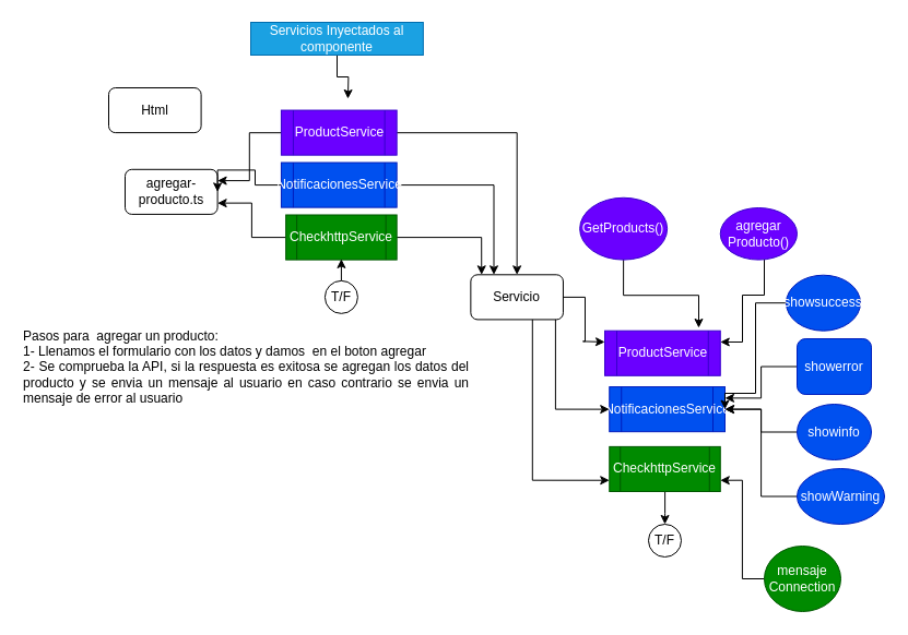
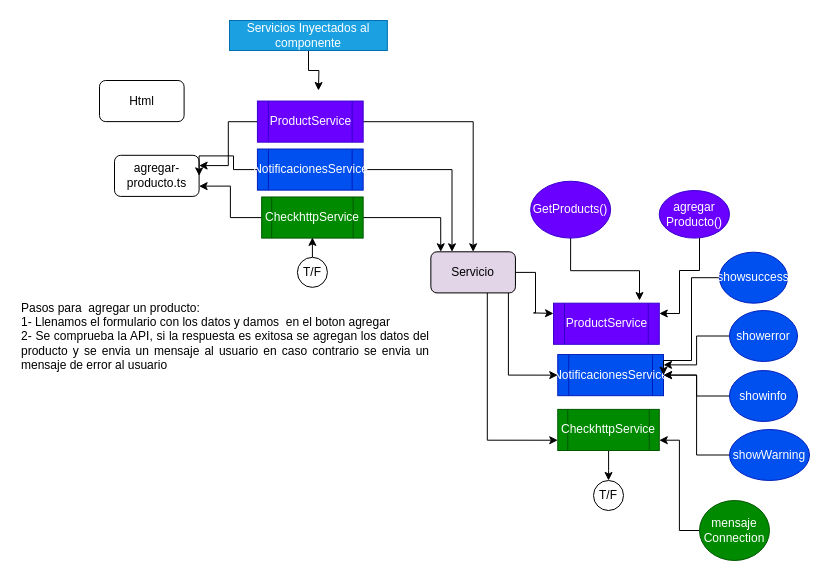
  <mxCell id="0" />
  <mxCell id="1" parent="0" />
- <mxCell id="2" value="Servicio" style="rounded=1;whiteSpace=wrap;html=1;" parent="1" vertex="1"><mxGeometry x="430.35" y="251.296" width="84.6" height="41.111" as="geometry" /></mxCell>
+ <mxCell id="2" value="Servicio" style="rounded=1;whiteSpace=wrap;html=1;fillColor=#e1d5e7;" parent="1" vertex="1"><mxGeometry x="430.35" y="251.296" width="84.6" height="41.111" as="geometry" /></mxCell>
  <mxCell id="3" value="Html" style="rounded=1;whiteSpace=wrap;html=1;" parent="1" vertex="1"><mxGeometry x="99" y="80" width="84.6" height="41.111" as="geometry" /></mxCell>
  <mxCell id="4" value="agregar-producto.ts" style="rounded=1;whiteSpace=wrap;html=1;" parent="1" vertex="1"><mxGeometry x="114" y="154.815" width="84.6" height="41.111" as="geometry" /></mxCell>
  <mxCell id="5" style="edgeStyle=orthogonalEdgeStyle;rounded=0;orthogonalLoop=1;jettySize=auto;html=1;entryX=1;entryY=0.25;entryDx=0;entryDy=0;" parent="1" source="7" target="4" edge="1"><mxGeometry relative="1" as="geometry" /></mxCell>
  <mxCell id="6" style="edgeStyle=orthogonalEdgeStyle;rounded=0;orthogonalLoop=1;jettySize=auto;html=1;entryX=0.5;entryY=0;entryDx=0;entryDy=0;" parent="1" source="7" target="2" edge="1"><mxGeometry relative="1" as="geometry" /></mxCell>
  <mxCell id="7" value="ProductService" style="shape=process;whiteSpace=wrap;html=1;backgroundOutline=1;fillColor=#6a00ff;fontColor=#ffffff;strokeColor=#3700CC;" parent="1" vertex="1"><mxGeometry x="256.92" y="100.556" width="105.75" height="41.111" as="geometry" /></mxCell>
  <mxCell id="8" style="edgeStyle=orthogonalEdgeStyle;rounded=0;orthogonalLoop=1;jettySize=auto;html=1;entryX=1;entryY=0.5;entryDx=0;entryDy=0;" parent="1" source="10" target="4" edge="1"><mxGeometry relative="1" as="geometry"><Array as="points"><mxPoint x="232.95" y="169.074" /><mxPoint x="232.95" y="155.37" /></Array></mxGeometry></mxCell>
  <mxCell id="9" style="edgeStyle=orthogonalEdgeStyle;rounded=0;orthogonalLoop=1;jettySize=auto;html=1;entryX=0.25;entryY=0;entryDx=0;entryDy=0;" parent="1" source="10" target="2" edge="1"><mxGeometry relative="1" as="geometry" /></mxCell>
  <mxCell id="10" value="NotificacionesService" style="shape=process;whiteSpace=wrap;html=1;backgroundOutline=1;fillColor=#0050ef;fontColor=#ffffff;strokeColor=#001DBC;" parent="1" vertex="1"><mxGeometry x="256.92" y="148.519" width="105.75" height="41.111" as="geometry" /></mxCell>
  <mxCell id="11" style="edgeStyle=orthogonalEdgeStyle;rounded=0;orthogonalLoop=1;jettySize=auto;html=1;entryX=1;entryY=0.75;entryDx=0;entryDy=0;" parent="1" source="13" target="4" edge="1"><mxGeometry relative="1" as="geometry" /></mxCell>
  <mxCell id="12" style="edgeStyle=orthogonalEdgeStyle;rounded=0;orthogonalLoop=1;jettySize=auto;html=1;entryX=0.117;entryY=0;entryDx=0;entryDy=0;entryPerimeter=0;" parent="1" source="13" target="2" edge="1"><mxGeometry relative="1" as="geometry" /></mxCell>
  <mxCell id="13" value="CheckhttpService" style="shape=process;whiteSpace=wrap;html=1;backgroundOutline=1;fillColor=#008a00;fontColor=#ffffff;strokeColor=#005700;" parent="1" vertex="1"><mxGeometry x="261.15" y="196.481" width="101.52" height="41.111" as="geometry" /></mxCell>
  <mxCell id="14" value="ProductService" style="shape=process;whiteSpace=wrap;html=1;backgroundOutline=1;fillColor=#6a00ff;fontColor=#ffffff;strokeColor=#3700CC;" parent="1" vertex="1"><mxGeometry x="553.02" y="302.685" width="105.75" height="41.111" as="geometry" /></mxCell>
  <mxCell id="15" style="edgeStyle=orthogonalEdgeStyle;rounded=0;orthogonalLoop=1;jettySize=auto;html=1;entryX=0;entryY=0.25;entryDx=0;entryDy=0;" parent="1" source="2" target="14" edge="1"><mxGeometry relative="1" as="geometry" /></mxCell>
  <mxCell id="16" value="NotificacionesService" style="shape=process;whiteSpace=wrap;html=1;backgroundOutline=1;fillColor=#0050ef;fontColor=#ffffff;strokeColor=#001DBC;" parent="1" vertex="1"><mxGeometry x="557.25" y="354.074" width="105.75" height="41.111" as="geometry" /></mxCell>
  <mxCell id="17" style="edgeStyle=orthogonalEdgeStyle;rounded=0;orthogonalLoop=1;jettySize=auto;html=1;entryX=0;entryY=0.5;entryDx=0;entryDy=0;" parent="1" source="2" target="16" edge="1"><mxGeometry relative="1" as="geometry"><Array as="points"><mxPoint x="507.9" y="374.63" /></Array></mxGeometry></mxCell>
  <mxCell id="18" value="" style="edgeStyle=orthogonalEdgeStyle;rounded=0;orthogonalLoop=1;jettySize=auto;html=1;" parent="1" source="19" target="21" edge="1"><mxGeometry relative="1" as="geometry" /></mxCell>
  <mxCell id="19" value="CheckhttpService" style="shape=process;whiteSpace=wrap;html=1;backgroundOutline=1;fillColor=#008a00;fontColor=#ffffff;strokeColor=#005700;" parent="1" vertex="1"><mxGeometry x="557.25" y="408.889" width="101.52" height="41.111" as="geometry" /></mxCell>
  <mxCell id="20" style="edgeStyle=orthogonalEdgeStyle;rounded=0;orthogonalLoop=1;jettySize=auto;html=1;entryX=0;entryY=0.75;entryDx=0;entryDy=0;" parent="1" source="2" target="19" edge="1"><mxGeometry relative="1" as="geometry"><Array as="points"><mxPoint x="486.75" y="439.722" /></Array></mxGeometry></mxCell>
  <mxCell id="21" value="T/F" style="ellipse;whiteSpace=wrap;html=1;" parent="1" vertex="1"><mxGeometry x="593.01" y="480" width="30" height="30" as="geometry" /></mxCell>
  <mxCell id="22" value="" style="edgeStyle=orthogonalEdgeStyle;rounded=0;orthogonalLoop=1;jettySize=auto;html=1;" parent="1" source="23" target="13" edge="1"><mxGeometry relative="1" as="geometry" /></mxCell>
  <mxCell id="23" value="T/F" style="ellipse;whiteSpace=wrap;html=1;" parent="1" vertex="1"><mxGeometry x="296.91" y="256.85" width="30" height="30" as="geometry" /></mxCell>
  <mxCell id="24" style="edgeStyle=orthogonalEdgeStyle;rounded=0;orthogonalLoop=1;jettySize=auto;html=1;entryX=0.813;entryY=-0.065;entryDx=0;entryDy=0;entryPerimeter=0;" parent="1" source="25" target="14" edge="1"><mxGeometry relative="1" as="geometry" /></mxCell>
  <mxCell id="25" value="GetProducts()" style="ellipse;whiteSpace=wrap;html=1;fillColor=#6a00ff;fontColor=#ffffff;strokeColor=#3700CC;" parent="1" vertex="1"><mxGeometry x="530.13" y="180.74" width="80" height="56.85" as="geometry" /></mxCell>
  <mxCell id="26" style="edgeStyle=orthogonalEdgeStyle;rounded=0;orthogonalLoop=1;jettySize=auto;html=1;entryX=1;entryY=0.25;entryDx=0;entryDy=0;" parent="1" source="27" target="14" edge="1"><mxGeometry relative="1" as="geometry"><Array as="points"><mxPoint x="699" y="270" /><mxPoint x="679" y="270" /><mxPoint x="679" y="313" /></Array></mxGeometry></mxCell>
  <mxCell id="27" value="agregar&lt;br&gt;Producto()" style="ellipse;whiteSpace=wrap;html=1;fillColor=#6a00ff;fontColor=#ffffff;strokeColor=#3700CC;" parent="1" vertex="1"><mxGeometry x="658.77" y="190" width="70.23" height="47.59" as="geometry" /></mxCell>
  <mxCell id="28" style="edgeStyle=orthogonalEdgeStyle;rounded=0;orthogonalLoop=1;jettySize=auto;html=1;entryX=1;entryY=0.5;entryDx=0;entryDy=0;" parent="1" source="29" target="16" edge="1"><mxGeometry relative="1" as="geometry"><Array as="points"><mxPoint x="691" y="277" /><mxPoint x="691" y="360" /><mxPoint x="663" y="360" /></Array></mxGeometry></mxCell>
  <mxCell id="29" value="showsuccess" style="ellipse;whiteSpace=wrap;html=1;fillColor=#0050ef;fontColor=#ffffff;strokeColor=#001DBC;" parent="1" vertex="1"><mxGeometry x="719" y="251.69" width="68" height="51" as="geometry" /></mxCell>
  <mxCell id="30" style="edgeStyle=orthogonalEdgeStyle;rounded=0;orthogonalLoop=1;jettySize=auto;html=1;entryX=1;entryY=0.25;entryDx=0;entryDy=0;" parent="1" source="31" target="16" edge="1"><mxGeometry relative="1" as="geometry" /></mxCell>
- <mxCell id="31" value="showerror" style="whiteSpace=wrap;html=1;fillColor=#0050ef;fontColor=#ffffff;strokeColor=#001DBC;rounded=1;" parent="1" vertex="1"><mxGeometry x="729" y="310" width="68" height="51" as="geometry" /></mxCell>
+ <mxCell id="31" value="showerror" style="ellipse;whiteSpace=wrap;html=1;fillColor=#0050ef;fontColor=#ffffff;strokeColor=#001DBC;" parent="1" vertex="1"><mxGeometry x="729" y="310" width="68" height="51" as="geometry" /></mxCell>
  <mxCell id="32" style="edgeStyle=orthogonalEdgeStyle;rounded=0;orthogonalLoop=1;jettySize=auto;html=1;entryX=1;entryY=0.5;entryDx=0;entryDy=0;" parent="1" source="33" target="16" edge="1"><mxGeometry relative="1" as="geometry" /></mxCell>
  <mxCell id="33" value="showinfo" style="ellipse;whiteSpace=wrap;html=1;fillColor=#0050ef;fontColor=#ffffff;strokeColor=#001DBC;" parent="1" vertex="1"><mxGeometry x="729" y="370" width="68" height="51" as="geometry" /></mxCell>
  <mxCell id="34" style="edgeStyle=orthogonalEdgeStyle;rounded=0;orthogonalLoop=1;jettySize=auto;html=1;entryX=1;entryY=0.5;entryDx=0;entryDy=0;" parent="1" source="35" target="16" edge="1"><mxGeometry relative="1" as="geometry" /></mxCell>
  <mxCell id="35" value="showWarning" style="ellipse;whiteSpace=wrap;html=1;fillColor=#0050ef;fontColor=#ffffff;strokeColor=#001DBC;" parent="1" vertex="1"><mxGeometry x="729" y="429" width="80" height="51" as="geometry" /></mxCell>
  <mxCell id="36" style="edgeStyle=orthogonalEdgeStyle;rounded=0;orthogonalLoop=1;jettySize=auto;html=1;entryX=1;entryY=0.75;entryDx=0;entryDy=0;" parent="1" source="37" target="19" edge="1"><mxGeometry relative="1" as="geometry" /></mxCell>
  <mxCell id="37" value="mensaje&lt;br&gt;Connection" style="ellipse;whiteSpace=wrap;html=1;fillColor=#008a00;fontColor=#ffffff;strokeColor=#005700;" parent="1" vertex="1"><mxGeometry x="699" y="500" width="70" height="60" as="geometry" /></mxCell>
  <mxCell id="38" value="&lt;div style=&quot;text-align: justify;&quot;&gt;&lt;span style=&quot;background-color: initial;&quot;&gt;Pasos para&amp;nbsp; agregar un producto:&amp;nbsp;&lt;/span&gt;&lt;/div&gt;&lt;div style=&quot;text-align: justify;&quot;&gt;&lt;span style=&quot;background-color: initial;&quot;&gt;1- Llenamos el formulario con los datos y damos&amp;nbsp; en el boton agregar&lt;/span&gt;&lt;/div&gt;&lt;div style=&quot;text-align: justify;&quot;&gt;&lt;span style=&quot;background-color: initial;&quot;&gt;2- Se comprueba la API, si la respuesta es exitosa se agregan los datos del producto y se envia un mensaje al usuario en caso contrario se envia un mensaje de error al usuario&lt;/span&gt;&lt;/div&gt;" style="text;html=1;strokeColor=none;fillColor=none;align=center;verticalAlign=middle;whiteSpace=wrap;rounded=0;" vertex="1" parent="1"><mxGeometry x="20.35" y="290.5" width="410" height="90" as="geometry" /></mxCell>
  <mxCell id="39" style="edgeStyle=orthogonalEdgeStyle;rounded=0;orthogonalLoop=1;jettySize=auto;html=1;" edge="1" parent="1" source="40"><mxGeometry relative="1" as="geometry"><mxPoint x="317.925" y="90" as="targetPoint" /></mxGeometry></mxCell>
  <mxCell id="40" value="Servicios Inyectados al componente" style="text;html=1;strokeColor=#006EAF;fillColor=#1ba1e2;align=center;verticalAlign=middle;whiteSpace=wrap;rounded=0;fontColor=#ffffff;" vertex="1" parent="1"><mxGeometry x="229" y="20" width="157.85" height="30" as="geometry" /></mxCell>
